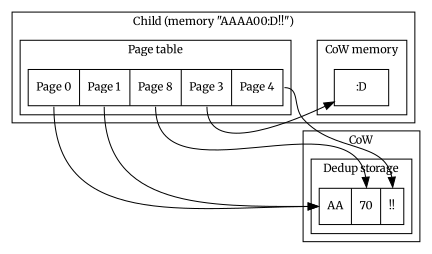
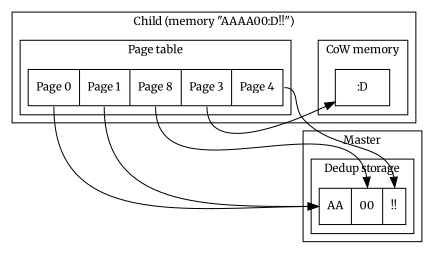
  digraph {
    fontname=Merriweather
    fontsize=11
    newrank=true
    rankdir=LR
    node [fontname=Merriweather fontsize=11 shape=record]
    edge [fontname=Merriweather headport=a]
-   n1 [label="{<a>AA|<0>70|<bang>!!}"]
+   n1 [label="{<a>AA|<0>00|<bang>!!}"]
    n2 [label="{<face>:D}"]
    n3 [label="{<0>Page 0|<1>Page 1|<2>Page 8|<3>Page 3|<4>Page 4}"]
    subgraph cluster_1 {
-     label=CoW
+     label=Master
      subgraph cluster_2 {
        label="Dedup storage"
        n1
      }
    }
    subgraph cluster_3 {
      label="Child (memory \"AAAA00:D!!\")"
      subgraph cluster_4 {
        label="CoW memory"
        n2
      }
      subgraph cluster_5 {
        label="Page table"
        n3
      }
    }
    n3 -> n1 [tailport=0]
    n3 -> n1 [tailport=1]
    n3 -> n1 [headport=0 tailport=2]
    n3 -> n1 [headport=bang tailport=4]
    n3 -> n2 [headport=face tailport=3]
  }
